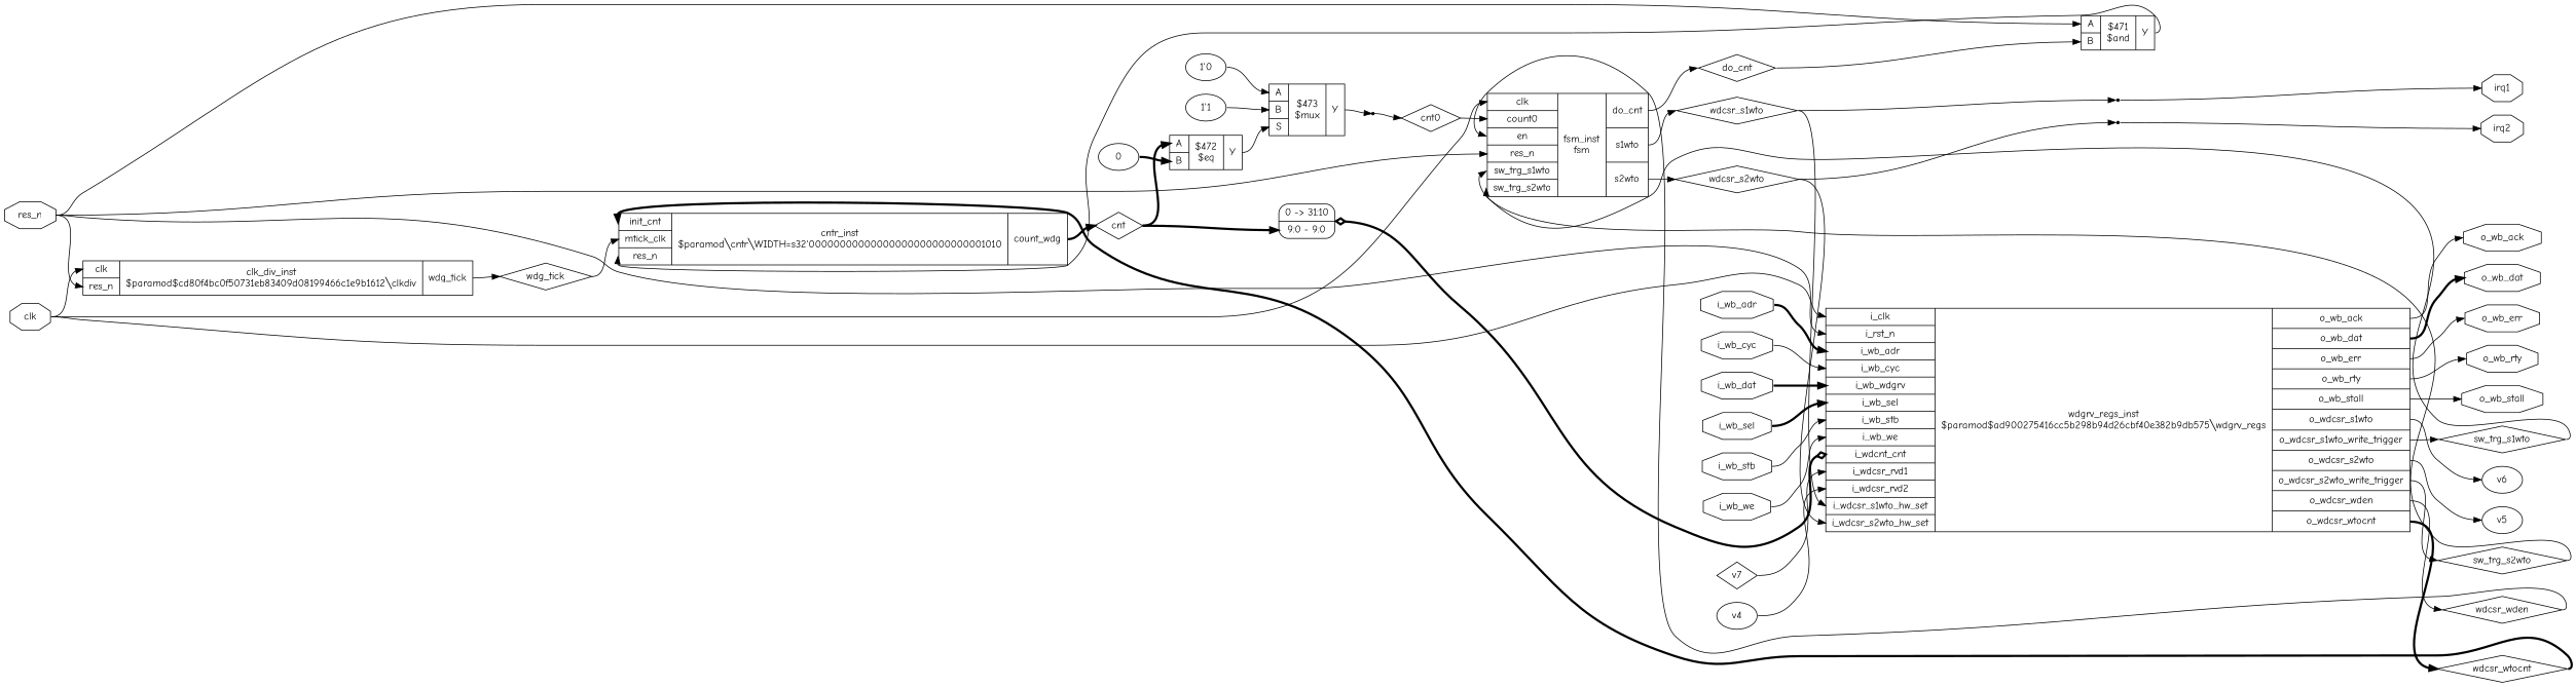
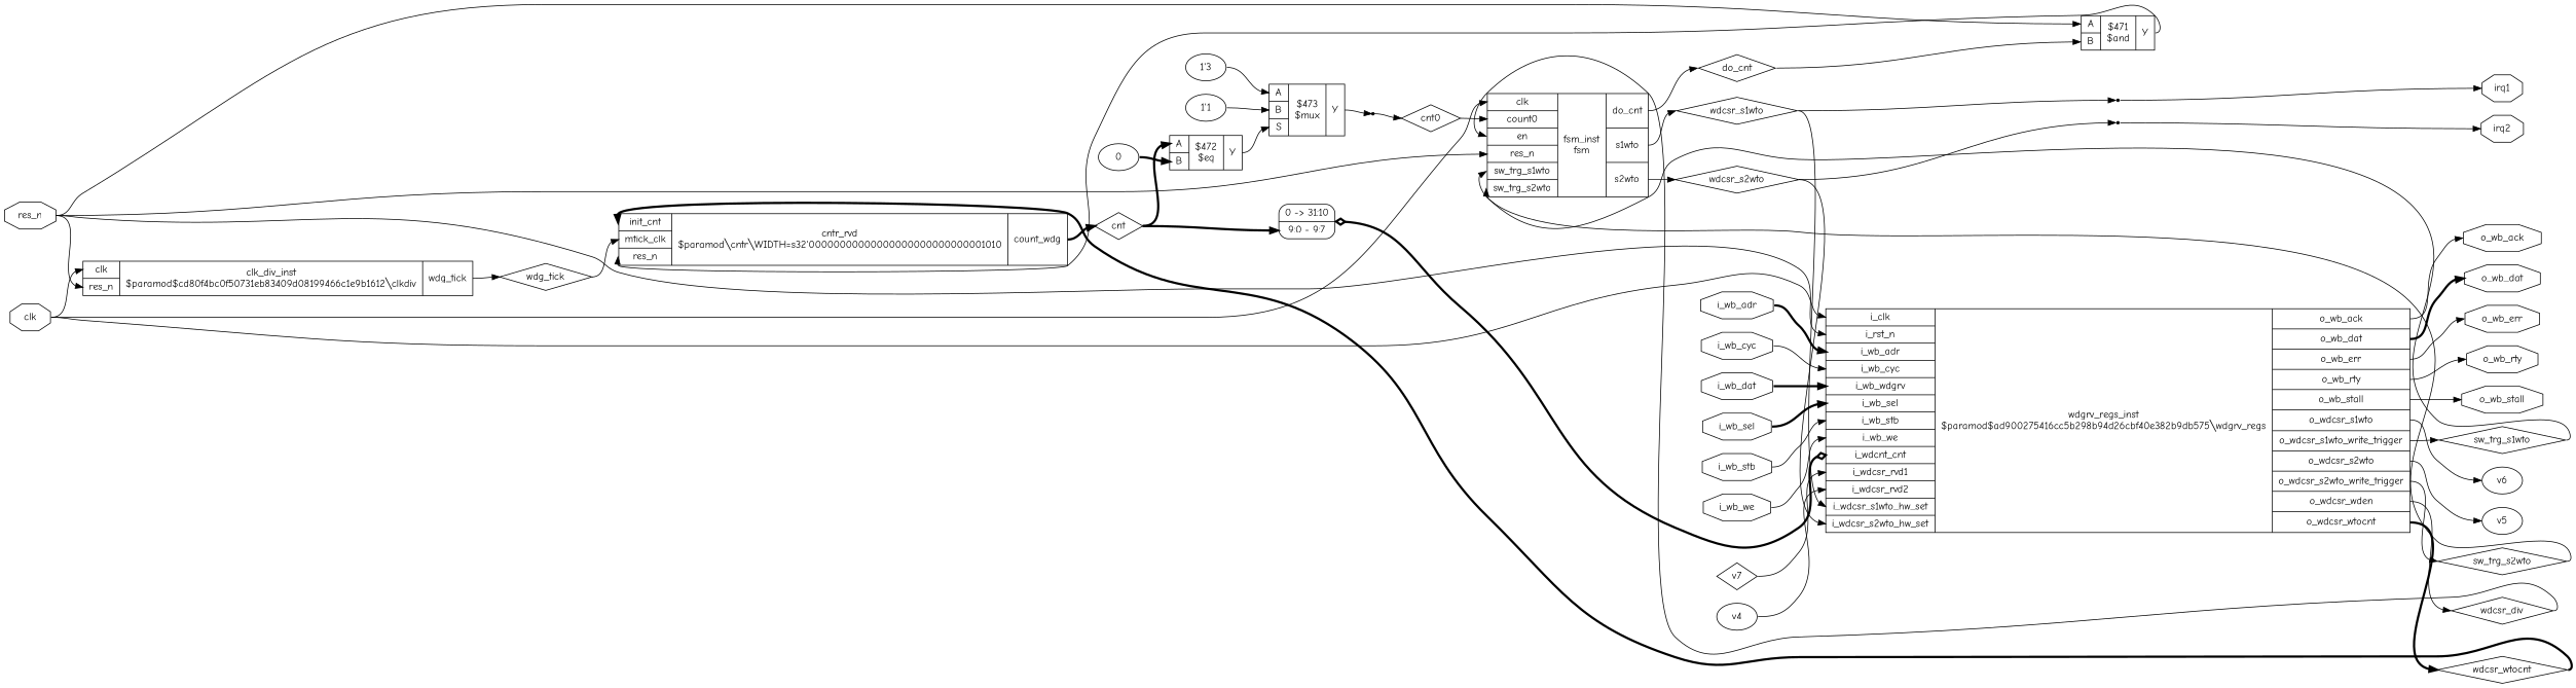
  digraph {
    fontname="Comic Neue"
    rankdir=LR
    remincross=true
    node [color=black fontcolor=black fontname="Comic Neue" shape=octagon]
    edge [color=black fontcolor=black fontname="Comic Neue" headport=w tailport=e]
    n1 [label=wdg_tick shape=diamond]
-   n2 [label="{{<p37> init_cnt|<p38> mtick_clk|<p27> res_n}|cntr_inst\n$paramod&#9586;cntr&#9586;WIDTH=s32'00000000000000000000000000001010|{<p39> count_wdg}}" shape=record color="" fontcolor=""]
+   n2 [label="{{<p37> init_cnt|<p38> mtick_clk|<p27> res_n}|cntr_rvd\n$paramod&#9586;cntr&#9586;WIDTH=s32'00000000000000000000000000001010|{<p39> count_wdg}}" shape=record color="" fontcolor=""]
    n3 [label=cnt shape=diamond]
    n4 [label="{{<p29> A|<p30> B}|$472\n$eq|{<p32> Y}}" shape=record color="" fontcolor=""]
-   n5 [label="0 -&gt; 31:10 |<s0> 9:0 - 9:0 " shape=record style=rounded]
+   n5 [label="0 -&gt; 31:10 |<s0> 9:0 - 9:7 " shape=record style=rounded]
    n6 [label="{{<p29> A|<p30> B|<p31> S}|$473\n$mux|{<p32> Y}}" shape=record color="" fontcolor=""]
    n7 [label="{{<p46> i_clk|<p47> i_rst_n|<p23> i_wb_adr|<p26> i_wb_cyc|<p21> i_wb_wdgrv|<p20> i_wb_sel|<p25> i_wb_stb|<p22> i_wb_we|<p48> i_wdcnt_cnt|<p49> i_wdcsr_rvd1|<p50> i_wdcsr_rvd2|<p51> i_wdcsr_s1wto_hw_set|<p52> i_wdcsr_s2wto_hw_set}|wdgrv_regs_inst\n$paramod$ad900275416cc5b298b94d26cbf40e382b9db575&#9586;wdgrv_regs|{<p19> o_wb_ack|<p16> o_wb_dat|<p18> o_wb_err|<p17> o_wb_rty|<p24> o_wb_stall|<p53> o_wdcsr_s1wto|<p54> o_wdcsr_s1wto_write_trigger|<p55> o_wdcsr_s2wto|<p56> o_wdcsr_s2wto_write_trigger|<p57> o_wdcsr_wden|<p58> o_wdcsr_wtocnt}}" shape=record color="" fontcolor=""]
    n8 [label=cnt0 shape=diamond]
    n9 [label="{{<p28> clk|<p41> count0|<p42> en|<p27> res_n|<p8> sw_trg_s1wto|<p7> sw_trg_s2wto}|fsm_inst\nfsm|{<p9> do_cnt|<p43> s1wto|<p44> s2wto}}" shape=record color="" fontcolor=""]
    n10 [label=do_cnt shape=diamond]
    n11 [label=wdcsr_s1wto shape=diamond]
    n12 [label=wdcsr_s2wto shape=diamond]
    n13 [label=sw_trg_s2wto shape=diamond]
    n14 [label=sw_trg_s1wto shape=diamond]
    n15 [label="{{<p29> A|<p30> B}|$471\n$and|{<p32> Y}}" shape=record color="" fontcolor=""]
    x9 [shape=point color="" fontcolor=""]
    n17 [label=wdcsr_wtocnt shape=diamond]
-   n18 [label=wdcsr_wden shape=diamond]
+   n18 [label=wdcsr_div shape=diamond]
    n19 [label=o_wb_dat]
    n20 [label=o_wb_rty]
    n21 [label=o_wb_err]
    n22 [label=o_wb_ack]
    n23 [label=o_wb_stall]
    v5 [color="" fontcolor="" shape=""]
    v6 [color="" fontcolor="" shape=""]
    n26 [label=irq1]
    x10 [shape=point color="" fontcolor=""]
    n28 [label=irq2]
    n29 [label=i_wb_sel]
    n30 [label=i_wb_dat]
    n31 [label=i_wb_we]
    n32 [label=i_wb_adr]
    n33 [label=i_wb_stb]
    n34 [label=i_wb_cyc]
    n35 [label=res_n]
    n36 [label="{{<p28> clk|<p27> res_n}|clk_div_inst\n$paramod$cd80f4bc0f50731eb83409d08199466c1e9b1612&#9586;clkdiv|{<p4> wdg_tick}}" shape=record color="" fontcolor=""]
    n37 [label=clk]
    n38 [label="1'1" color="" fontcolor="" shape=""]
    x8 [shape=point color="" fontcolor=""]
-   n40 [label="1'0" color="" fontcolor="" shape=""]
+   n40 [label="1'3" color="" fontcolor="" shape=""]
    n41 [label=0 color="" fontcolor="" shape=""]
    v4 [color="" fontcolor="" shape=""]
    v7 [shape=diamond color="" fontcolor=""]
    n1 -> n2 [headport="p38:w"]
    n2 -> n3 [style="setlinewidth(3)" tailport="p39:e"]
    n3 -> n4 [headport="p29:w" style="setlinewidth(3)"]
    n3 -> n5 [headport="s0:w" style="setlinewidth(3)"]
    n4 -> n6 [headport="p31:w" tailport="p32:e"]
    n5 -> n7 [arrowhead=odiamond arrowtail=odiamond dir=both headport="p48:w" style="setlinewidth(3)"]
    n6 -> x8 [tailport="p32:e"]
    n7 -> n13 [tailport="p56:e"]
    n7 -> n14 [tailport="p54:e"]
    n7 -> n17 [style="setlinewidth(3)" tailport="p58:e"]
    n7 -> n18 [tailport="p57:e"]
    n7 -> n19 [style="setlinewidth(3)" tailport="p16:e"]
    n7 -> n20 [tailport="p17:e"]
    n7 -> n21 [tailport="p18:e"]
    n7 -> n22 [tailport="p19:e"]
    n7 -> n23 [tailport="p24:e"]
    n7 -> v5 [tailport="p55:e"]
    n7 -> v6 [tailport="p53:e"]
    n8 -> n9 [headport="p41:w"]
    n9 -> n10 [tailport="p9:e"]
    n9 -> n11 [tailport="p43:e"]
    n9 -> n12 [tailport="p44:e"]
    n10 -> n15 [headport="p30:w"]
    n11 -> n7 [headport="p51:w"]
    n11 -> x9
    n12 -> n7 [headport="p52:w"]
    n12 -> x10
    n13 -> n9 [headport="p7:w"]
    n14 -> n9 [headport="p8:w"]
    n15 -> n2 [headport="p27:w" tailport="p32:e"]
    x9 -> n26
    n17 -> n2 [headport="p37:w" style="setlinewidth(3)"]
    n18 -> n9 [headport="p42:w"]
    x10 -> n28
    n29 -> n7 [headport="p20:w" style="setlinewidth(3)"]
    n30 -> n7 [headport="p21:w" style="setlinewidth(3)"]
    n31 -> n7 [headport="p22:w"]
    n32 -> n7 [headport="p23:w" style="setlinewidth(3)"]
    n33 -> n7 [headport="p25:w"]
    n34 -> n7 [headport="p26:w"]
    n35 -> n7 [headport="p47:w"]
    n35 -> n9 [headport="p27:w"]
    n35 -> n15 [headport="p29:w"]
    n35 -> n36 [headport="p27:w"]
    n36 -> n1 [tailport="p4:e"]
    n37 -> n7 [headport="p46:w"]
    n37 -> n9 [headport="p28:w"]
    n37 -> n36 [headport="p28:w"]
    n38 -> n6 [headport="p30:w"]
    x8 -> n8
    n40 -> n6 [headport="p29:w"]
    n41 -> n4 [headport="p30:w" style="setlinewidth(3)"]
    v4 -> n7 [headport="p50:w"]
    v7 -> n7 [headport="p49:w"]
  }
